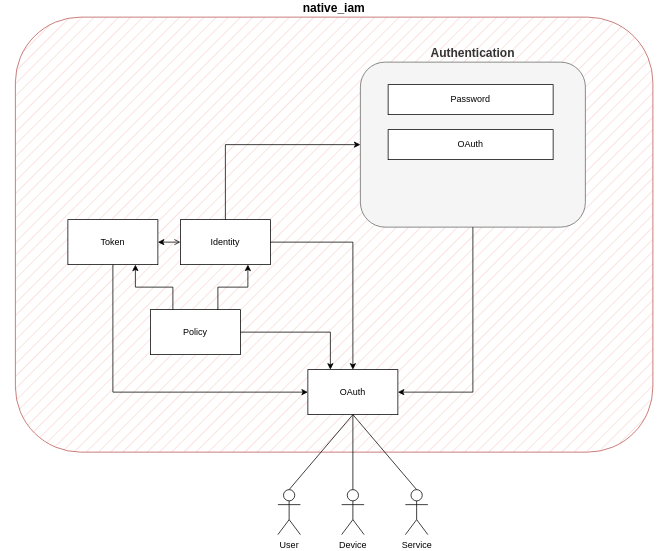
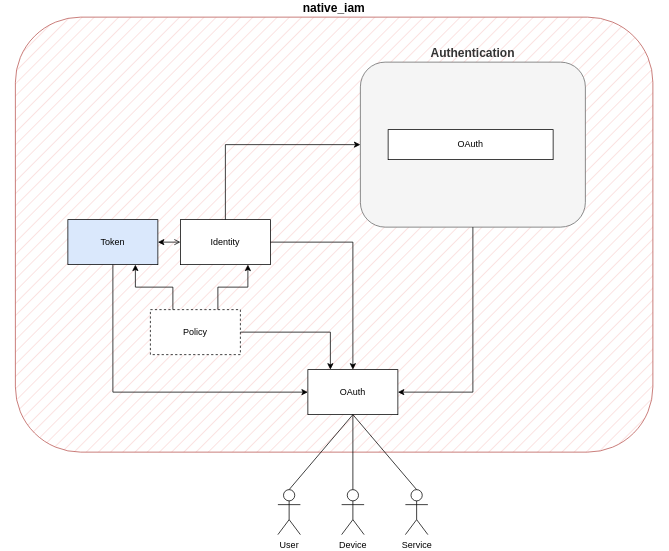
  <mxCell id="0" />
  <mxCell id="1" parent="0" />
  <mxCell id="2" value="native_iam" style="rounded=1;whiteSpace=wrap;html=1;fillColor=#f8cecc;strokeColor=#b85450;fillStyle=hatch;labelPosition=center;verticalLabelPosition=top;align=center;verticalAlign=bottom;fontSize=16;fontStyle=1" vertex="1" parent="1"><mxGeometry x="20" y="20" width="850" height="580" as="geometry" /></mxCell>
  <mxCell id="3" value="OAuth" style="rounded=0;whiteSpace=wrap;html=1;" vertex="1" parent="1"><mxGeometry x="410" y="490" width="120" height="60" as="geometry" /></mxCell>
  <mxCell id="4" value="Identity" style="rounded=0;whiteSpace=wrap;html=1;" vertex="1" parent="1"><mxGeometry x="240" y="290" width="120" height="60" as="geometry" /></mxCell>
- <mxCell id="5" value="Token" style="rounded=0;whiteSpace=wrap;html=1;" vertex="1" parent="1"><mxGeometry x="90" y="290" width="120" height="60" as="geometry" /></mxCell>
- <mxCell id="6" value="Policy" style="rounded=0;whiteSpace=wrap;html=1;" vertex="1" parent="1"><mxGeometry x="200" y="410" width="120" height="60" as="geometry" /></mxCell>
+ <mxCell id="5" value="Token" style="rounded=0;whiteSpace=wrap;html=1;fillColor=#dae8fc;" vertex="1" parent="1"><mxGeometry x="90" y="290" width="120" height="60" as="geometry" /></mxCell>
+ <mxCell id="6" value="Policy" style="rounded=0;whiteSpace=wrap;html=1;dashed=1;" vertex="1" parent="1"><mxGeometry x="200" y="410" width="120" height="60" as="geometry" /></mxCell>
  <mxCell id="7" value="Authentication" style="rounded=1;whiteSpace=wrap;html=1;align=center;labelPosition=center;verticalLabelPosition=top;verticalAlign=bottom;fillColor=#f5f5f5;fontColor=#333333;strokeColor=#666666;fontSize=16;fontStyle=1" vertex="1" parent="1"><mxGeometry x="480" y="80" width="300" height="220" as="geometry" /></mxCell>
- <mxCell id="8" value="Password" style="rounded=0;whiteSpace=wrap;html=1;" vertex="1" parent="1"><mxGeometry x="517" y="110" width="220" height="40" as="geometry" /></mxCell>
  <mxCell id="9" value="OAuth" style="rounded=0;whiteSpace=wrap;html=1;" vertex="1" parent="1"><mxGeometry x="517" y="170" width="220" height="40" as="geometry" /></mxCell>
  <mxCell id="10" value="" style="endArrow=none;html=1;rounded=0;entryX=0.75;entryY=0;entryDx=0;entryDy=0;exitX=0.75;exitY=1;exitDx=0;exitDy=0;endFill=0;startArrow=classic;startFill=1;" edge="1" parent="1" source="4" target="6"><mxGeometry width="50" height="50" relative="1" as="geometry"><mxPoint x="240" y="300" as="sourcePoint" /><mxPoint x="290" y="250" as="targetPoint" /><Array as="points"><mxPoint x="330" y="380" /><mxPoint x="290" y="380" /></Array></mxGeometry></mxCell>
  <mxCell id="11" value="" style="endArrow=classic;html=1;rounded=0;entryX=0;entryY=0.5;entryDx=0;entryDy=0;exitX=0.5;exitY=0;exitDx=0;exitDy=0;startArrow=none;startFill=0;endFill=1;" edge="1" parent="1" source="4" target="7"><mxGeometry width="50" height="50" relative="1" as="geometry"><mxPoint x="240" y="300" as="sourcePoint" /><mxPoint x="290" y="250" as="targetPoint" /><Array as="points"><mxPoint x="300" y="190" /></Array></mxGeometry></mxCell>
  <mxCell id="12" value="" style="endArrow=open;html=1;rounded=0;exitX=1;exitY=0.5;exitDx=0;exitDy=0;entryX=0;entryY=0.5;entryDx=0;entryDy=0;startArrow=classic;startFill=1;" edge="1" parent="1" source="5" target="4"><mxGeometry width="50" height="50" relative="1" as="geometry"><mxPoint x="240" y="300" as="sourcePoint" /><mxPoint x="290" y="250" as="targetPoint" /></mxGeometry></mxCell>
  <mxCell id="13" value="" style="endArrow=none;html=1;rounded=0;exitX=0.75;exitY=1;exitDx=0;exitDy=0;entryX=0.25;entryY=0;entryDx=0;entryDy=0;endFill=0;startArrow=classic;startFill=1;" edge="1" parent="1" source="5" target="6"><mxGeometry width="50" height="50" relative="1" as="geometry"><mxPoint x="240" y="300" as="sourcePoint" /><mxPoint x="290" y="250" as="targetPoint" /><Array as="points"><mxPoint x="180" y="380" /><mxPoint x="230" y="380" /></Array></mxGeometry></mxCell>
  <mxCell id="14" value="" style="endArrow=none;html=1;rounded=0;entryX=1;entryY=0.5;entryDx=0;entryDy=0;exitX=0.5;exitY=0;exitDx=0;exitDy=0;startArrow=classic;startFill=1;" edge="1" parent="1" source="3" target="4"><mxGeometry width="50" height="50" relative="1" as="geometry"><mxPoint x="480" y="520" as="sourcePoint" /><mxPoint x="270" y="90" as="targetPoint" /><Array as="points"><mxPoint x="470" y="320" /></Array></mxGeometry></mxCell>
  <mxCell id="15" value="" style="endArrow=none;html=1;rounded=0;exitX=0;exitY=0.5;exitDx=0;exitDy=0;entryX=0.5;entryY=1;entryDx=0;entryDy=0;startArrow=classic;startFill=1;" edge="1" parent="1" source="3" target="5"><mxGeometry width="50" height="50" relative="1" as="geometry"><mxPoint x="230" y="350" as="sourcePoint" /><mxPoint x="280" y="300" as="targetPoint" /><Array as="points"><mxPoint x="150" y="520" /></Array></mxGeometry></mxCell>
  <mxCell id="16" value="" style="endArrow=none;html=1;rounded=0;entryX=1;entryY=0.5;entryDx=0;entryDy=0;exitX=0.25;exitY=0;exitDx=0;exitDy=0;startArrow=classic;startFill=1;" edge="1" parent="1" source="3" target="6"><mxGeometry width="50" height="50" relative="1" as="geometry"><mxPoint x="470" y="490" as="sourcePoint" /><mxPoint x="350" y="290" as="targetPoint" /><Array as="points"><mxPoint x="440" y="440" /></Array></mxGeometry></mxCell>
  <mxCell id="17" value="" style="endArrow=none;html=1;rounded=0;exitX=1;exitY=0.5;exitDx=0;exitDy=0;entryX=0.5;entryY=1;entryDx=0;entryDy=0;startArrow=classic;startFill=1;" edge="1" parent="1" source="3" target="7"><mxGeometry width="50" height="50" relative="1" as="geometry"><mxPoint x="300" y="340" as="sourcePoint" /><mxPoint x="350" y="290" as="targetPoint" /><Array as="points"><mxPoint x="630" y="520" /></Array></mxGeometry></mxCell>
  <mxCell id="18" value="User" style="shape=umlActor;verticalLabelPosition=bottom;verticalAlign=top;html=1;outlineConnect=0;" vertex="1" parent="1"><mxGeometry x="370" y="650" width="30" height="60" as="geometry" /></mxCell>
  <mxCell id="19" value="Device" style="shape=umlActor;verticalLabelPosition=bottom;verticalAlign=top;html=1;outlineConnect=0;" vertex="1" parent="1"><mxGeometry x="455" y="650" width="30" height="60" as="geometry" /></mxCell>
  <mxCell id="20" value="Service" style="shape=umlActor;verticalLabelPosition=bottom;verticalAlign=top;html=1;outlineConnect=0;" vertex="1" parent="1"><mxGeometry x="540" y="650" width="30" height="60" as="geometry" /></mxCell>
  <mxCell id="21" value="" style="endArrow=none;html=1;rounded=0;exitX=0.5;exitY=0;exitDx=0;exitDy=0;exitPerimeter=0;entryX=0.5;entryY=1;entryDx=0;entryDy=0;" edge="1" parent="1" source="18" target="3"><mxGeometry width="50" height="50" relative="1" as="geometry"><mxPoint x="480" y="500" as="sourcePoint" /><mxPoint x="530" y="450" as="targetPoint" /></mxGeometry></mxCell>
  <mxCell id="22" value="" style="endArrow=none;html=1;rounded=0;exitX=0.5;exitY=0;exitDx=0;exitDy=0;exitPerimeter=0;entryX=0.5;entryY=1;entryDx=0;entryDy=0;" edge="1" parent="1" source="19" target="3"><mxGeometry width="50" height="50" relative="1" as="geometry"><mxPoint x="480" y="500" as="sourcePoint" /><mxPoint x="530" y="450" as="targetPoint" /></mxGeometry></mxCell>
  <mxCell id="23" value="" style="endArrow=none;html=1;rounded=0;entryX=0.5;entryY=0;entryDx=0;entryDy=0;entryPerimeter=0;exitX=0.5;exitY=1;exitDx=0;exitDy=0;" edge="1" parent="1" source="3" target="20"><mxGeometry width="50" height="50" relative="1" as="geometry"><mxPoint x="480" y="500" as="sourcePoint" /><mxPoint x="530" y="450" as="targetPoint" /></mxGeometry></mxCell>
